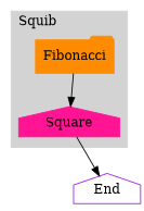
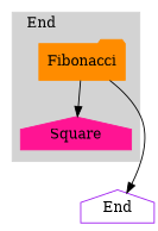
  digraph {
    fontname="DejaVu Serif"
    node [fontname="DejaVu Serif" shape=house style=filled]
    edge [fontname="DejaVu Serif"]
    Fibonacci [color=darkorange shape=folder]
    Square [color=deeppink]
    End [color=purple style=""]
    subgraph cluster_1 {
      color=lightgrey
-     label=Squib
+     label=End
      labeljust=l
      style=filled
      Fibonacci
      Square
    }
    Fibonacci -> Square
-   Square -> End
+   Fibonacci -> End
  }
